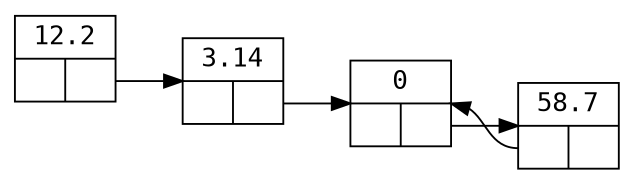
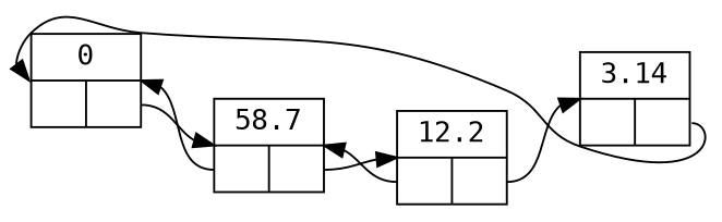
  digraph {
    fontname="DejaVu Sans Mono"
    rankdir=LR
    node [fontname="DejaVu Sans Mono" shape=record]
    edge [fontname="DejaVu Sans Mono" headport=w tailport="next:e"]
    n1 [label="0 | { <prev> | <next> }"]
    n2 [label="58.7 | { <prev> | <next> }"]
    n3 [label="12.2 | { <prev> | <next> }"]
    n4 [label="3.14 | { <prev> | <next> }"]
    n1 -> n2
    n2 -> n1 [headport=e tailport="prev:w" weight=0]
+   n2 -> n3
+   n3 -> n2 [headport=e tailport="prev:w" weight=0]
    n3 -> n4
    n4 -> n1
  }
